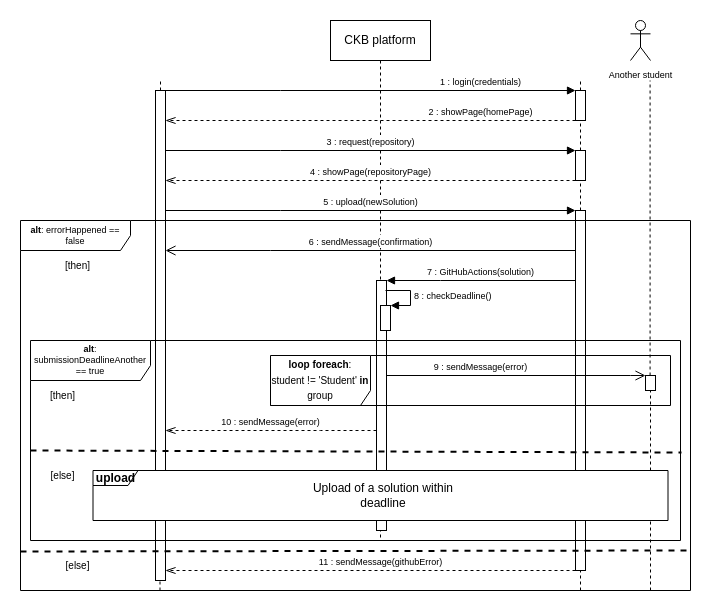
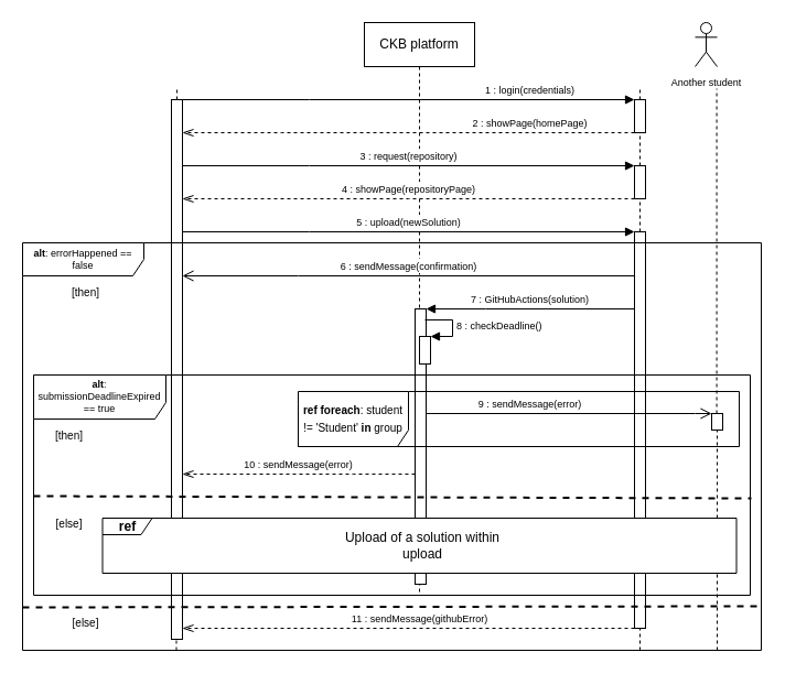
  <mxCell id="0" />
  <mxCell id="1" parent="0" />
  <mxCell id="2" value="CKB platform" style="shape=umlLifeline;perimeter=lifelinePerimeter;whiteSpace=wrap;html=1;container=0;dropTarget=0;collapsible=0;recursiveResize=0;outlineConnect=0;portConstraint=eastwest;newEdgeStyle={&quot;edgeStyle&quot;:&quot;elbowEdgeStyle&quot;,&quot;elbow&quot;:&quot;vertical&quot;,&quot;curved&quot;:0,&quot;rounded&quot;:0};" vertex="1" parent="1"><mxGeometry x="330" y="20" width="100" height="520" as="geometry" /></mxCell>
  <mxCell id="3" value="" style="html=1;points=[];perimeter=orthogonalPerimeter;outlineConnect=0;targetShapes=umlLifeline;portConstraint=eastwest;newEdgeStyle={&quot;edgeStyle&quot;:&quot;elbowEdgeStyle&quot;,&quot;elbow&quot;:&quot;vertical&quot;,&quot;curved&quot;:0,&quot;rounded&quot;:0};" vertex="1" parent="2"><mxGeometry x="46" y="260" width="10" height="250" as="geometry" /></mxCell>
  <mxCell id="4" value="" style="endArrow=none;dashed=1;html=1;rounded=0;" edge="1" parent="1" source="5"><mxGeometry width="50" height="50" relative="1" as="geometry"><mxPoint x="160" y="330" as="sourcePoint" /><mxPoint x="160" y="80" as="targetPoint" /></mxGeometry></mxCell>
  <mxCell id="5" value="" style="html=1;points=[];perimeter=orthogonalPerimeter;outlineConnect=0;targetShapes=umlLifeline;portConstraint=eastwest;newEdgeStyle={&quot;edgeStyle&quot;:&quot;elbowEdgeStyle&quot;,&quot;elbow&quot;:&quot;vertical&quot;,&quot;curved&quot;:0,&quot;rounded&quot;:0};" vertex="1" parent="1"><mxGeometry x="155" y="90" width="10" height="490" as="geometry" /></mxCell>
  <mxCell id="6" value="&lt;font style=&quot;font-size: 9px;&quot;&gt;1 : login(credentials)&lt;/font&gt;" style="html=1;verticalAlign=bottom;endArrow=block;edgeStyle=elbowEdgeStyle;elbow=horizontal;curved=0;rounded=0;" edge="1" parent="1" source="5" target="14"><mxGeometry x="0.537" relative="1" as="geometry"><mxPoint x="200" y="90" as="sourcePoint" /><Array as="points"><mxPoint x="280" y="90" /></Array><mxPoint x="570" y="90" as="targetPoint" /><mxPoint as="offset" /></mxGeometry></mxCell>
  <mxCell id="7" value="&lt;font style=&quot;font-size: 9px;&quot;&gt;2 : showPage(homePage)&lt;/font&gt;" style="html=1;verticalAlign=bottom;endArrow=openThin;dashed=1;endSize=8;edgeStyle=elbowEdgeStyle;elbow=vertical;curved=0;rounded=0;endFill=0;" edge="1" parent="1" source="14" target="5"><mxGeometry x="-0.537" relative="1" as="geometry"><mxPoint x="200" y="120" as="targetPoint" /><Array as="points"><mxPoint x="255" y="120" /></Array><mxPoint x="375" y="120" as="sourcePoint" /><mxPoint as="offset" /></mxGeometry></mxCell>
  <mxCell id="8" value="&lt;font style=&quot;font-size: 9px;&quot;&gt;3&amp;nbsp;: request(repository)&lt;/font&gt;" style="html=1;verticalAlign=bottom;endArrow=block;edgeStyle=elbowEdgeStyle;elbow=vertical;curved=0;rounded=0;" edge="1" parent="1" source="5" target="16"><mxGeometry relative="1" as="geometry"><mxPoint x="170" y="170" as="sourcePoint" /><Array as="points"><mxPoint x="280" y="150" /></Array><mxPoint x="340" y="180" as="targetPoint" /></mxGeometry></mxCell>
  <mxCell id="9" value="&lt;font style=&quot;font-size: 9px;&quot;&gt;4 : showPage(repositoryPage)&lt;/font&gt;" style="html=1;verticalAlign=bottom;endArrow=openThin;dashed=1;endSize=8;edgeStyle=elbowEdgeStyle;elbow=vertical;curved=0;rounded=0;endFill=0;" edge="1" parent="1" source="16" target="5"><mxGeometry relative="1" as="geometry"><mxPoint x="165" y="210" as="targetPoint" /><Array as="points"><mxPoint x="370" y="180" /></Array><mxPoint x="375" y="210" as="sourcePoint" /></mxGeometry></mxCell>
  <mxCell id="10" value="&lt;font style=&quot;font-size: 9px;&quot;&gt;5 : upload(newSolution)&lt;/font&gt;" style="html=1;verticalAlign=bottom;endArrow=block;edgeStyle=elbowEdgeStyle;elbow=horizontal;curved=0;rounded=0;" edge="1" parent="1" target="18"><mxGeometry relative="1" as="geometry"><mxPoint x="165" y="210" as="sourcePoint" /><Array as="points"><mxPoint x="280" y="210" /></Array><mxPoint x="375" y="210" as="targetPoint" /><mxPoint as="offset" /></mxGeometry></mxCell>
  <mxCell id="11" value="&lt;font style=&quot;font-size: 9px;&quot;&gt;6 : sendMessage(confirmation)&lt;/font&gt;" style="html=1;verticalAlign=bottom;endArrow=open;endSize=8;edgeStyle=elbowEdgeStyle;elbow=vertical;curved=0;rounded=0;endFill=0;" edge="1" parent="1" source="18" target="5"><mxGeometry relative="1" as="geometry"><mxPoint x="170" y="240" as="targetPoint" /><Array as="points"><mxPoint x="270" y="250" /></Array><mxPoint x="380" y="240" as="sourcePoint" /></mxGeometry></mxCell>
  <mxCell id="12" value="" style="endArrow=none;dashed=1;html=1;rounded=0;" edge="1" parent="1" source="14"><mxGeometry width="50" height="50" relative="1" as="geometry"><mxPoint x="580" y="650" as="sourcePoint" /><mxPoint x="580" y="80" as="targetPoint" /></mxGeometry></mxCell>
  <mxCell id="13" value="" style="endArrow=none;dashed=1;html=1;rounded=0;" edge="1" parent="1" source="16" target="14"><mxGeometry width="50" height="50" relative="1" as="geometry"><mxPoint x="580" y="650" as="sourcePoint" /><mxPoint x="580" y="80" as="targetPoint" /></mxGeometry></mxCell>
  <mxCell id="14" value="" style="html=1;points=[];perimeter=orthogonalPerimeter;outlineConnect=0;targetShapes=umlLifeline;portConstraint=eastwest;newEdgeStyle={&quot;edgeStyle&quot;:&quot;elbowEdgeStyle&quot;,&quot;elbow&quot;:&quot;vertical&quot;,&quot;curved&quot;:0,&quot;rounded&quot;:0};" vertex="1" parent="1"><mxGeometry x="575" y="90" width="10" height="30" as="geometry" /></mxCell>
  <mxCell id="15" value="" style="endArrow=none;dashed=1;html=1;rounded=0;" edge="1" parent="1" source="18" target="16"><mxGeometry width="50" height="50" relative="1" as="geometry"><mxPoint x="580" y="650" as="sourcePoint" /><mxPoint x="580" y="120" as="targetPoint" /></mxGeometry></mxCell>
  <mxCell id="16" value="" style="html=1;points=[];perimeter=orthogonalPerimeter;outlineConnect=0;targetShapes=umlLifeline;portConstraint=eastwest;newEdgeStyle={&quot;edgeStyle&quot;:&quot;elbowEdgeStyle&quot;,&quot;elbow&quot;:&quot;vertical&quot;,&quot;curved&quot;:0,&quot;rounded&quot;:0};" vertex="1" parent="1"><mxGeometry x="575" y="150" width="10" height="30" as="geometry" /></mxCell>
  <mxCell id="17" value="" style="endArrow=none;dashed=1;html=1;rounded=0;" edge="1" parent="1" target="18"><mxGeometry width="50" height="50" relative="1" as="geometry"><mxPoint x="580" y="590" as="sourcePoint" /><mxPoint x="580" y="180" as="targetPoint" /></mxGeometry></mxCell>
  <mxCell id="18" value="" style="html=1;points=[];perimeter=orthogonalPerimeter;outlineConnect=0;targetShapes=umlLifeline;portConstraint=eastwest;newEdgeStyle={&quot;edgeStyle&quot;:&quot;elbowEdgeStyle&quot;,&quot;elbow&quot;:&quot;vertical&quot;,&quot;curved&quot;:0,&quot;rounded&quot;:0};" vertex="1" parent="1"><mxGeometry x="575" y="210" width="10" height="360" as="geometry" /></mxCell>
  <mxCell id="19" value="&lt;font style=&quot;font-size: 9px;&quot;&gt;7 : GitHubActions(solution)&lt;/font&gt;" style="html=1;verticalAlign=bottom;endArrow=block;endSize=6;edgeStyle=elbowEdgeStyle;elbow=vertical;curved=0;rounded=0;endFill=1;" edge="1" parent="1" source="18" target="3"><mxGeometry relative="1" as="geometry"><mxPoint x="165" y="270" as="targetPoint" /><Array as="points"><mxPoint x="440" y="280" /></Array><mxPoint x="575" y="270" as="sourcePoint" /></mxGeometry></mxCell>
  <mxCell id="20" value="&lt;p style=&quot;line-height: 120%; font-size: 9px;&quot;&gt;&lt;font style=&quot;font-size: 9px;&quot;&gt;&lt;b&gt;alt&lt;/b&gt;: errorHappened == false&lt;/font&gt;&lt;/p&gt;" style="shape=umlFrame;whiteSpace=wrap;html=1;pointerEvents=0;width=110;height=30;verticalAlign=middle;horizontal=1;labelPosition=center;verticalLabelPosition=middle;align=center;" vertex="1" parent="1"><mxGeometry x="20" y="220" width="670" height="370" as="geometry" /></mxCell>
  <mxCell id="21" value="" style="html=1;points=[[0,0,0,0,5],[0,1,0,0,-5],[1,0,0,0,5],[1,1,0,0,-5]];perimeter=orthogonalPerimeter;outlineConnect=0;targetShapes=umlLifeline;portConstraint=eastwest;newEdgeStyle={&quot;curved&quot;:0,&quot;rounded&quot;:0};" vertex="1" parent="1"><mxGeometry x="380" y="305" width="10" height="25" as="geometry" /></mxCell>
  <mxCell id="22" value="&lt;font style=&quot;font-size: 9px;&quot;&gt;8 : checkDeadline()&lt;/font&gt;" style="html=1;align=left;spacingLeft=2;endArrow=block;rounded=0;edgeStyle=orthogonalEdgeStyle;curved=0;rounded=0;" edge="1" parent="1" target="21"><mxGeometry relative="1" as="geometry"><mxPoint x="385" y="290" as="sourcePoint" /><Array as="points"><mxPoint x="410" y="290" /><mxPoint x="410" y="305" /></Array></mxGeometry></mxCell>
- <mxCell id="23" value="&lt;p style=&quot;line-height: 120%; font-size: 9px;&quot;&gt;&lt;font style=&quot;font-size: 9px;&quot;&gt;&lt;b&gt;alt&lt;/b&gt;: submissionDeadline&lt;/font&gt;&lt;span style=&quot;background-color: initial;&quot;&gt;Another == true&lt;/span&gt;&lt;/p&gt;" style="shape=umlFrame;whiteSpace=wrap;html=1;pointerEvents=0;width=120;height=40;verticalAlign=middle;horizontal=1;labelPosition=center;verticalLabelPosition=middle;align=center;" vertex="1" parent="1"><mxGeometry x="30" y="340" width="650" height="200" as="geometry" /></mxCell>
+ <mxCell id="23" value="&lt;p style=&quot;line-height: 120%; font-size: 9px;&quot;&gt;&lt;font style=&quot;font-size: 9px;&quot;&gt;&lt;b&gt;alt&lt;/b&gt;: submissionDeadline&lt;/font&gt;&lt;span style=&quot;background-color: initial;&quot;&gt;Expired == true&lt;/span&gt;&lt;/p&gt;" style="shape=umlFrame;whiteSpace=wrap;html=1;pointerEvents=0;width=120;height=40;verticalAlign=middle;horizontal=1;labelPosition=center;verticalLabelPosition=middle;align=center;" vertex="1" parent="1"><mxGeometry x="30" y="340" width="650" height="200" as="geometry" /></mxCell>
  <mxCell id="24" value="&lt;font style=&quot;font-size: 9px;&quot;&gt;9 : sendMessage(error)&lt;/font&gt;" style="html=1;verticalAlign=bottom;endArrow=open;endSize=8;edgeStyle=elbowEdgeStyle;elbow=vertical;curved=0;rounded=0;endFill=0;" edge="1" parent="1" target="29"><mxGeometry x="-0.274" relative="1" as="geometry"><mxPoint x="545" y="375" as="targetPoint" /><Array as="points"><mxPoint x="630" y="375" /></Array><mxPoint x="386" y="375" as="sourcePoint" /><mxPoint as="offset" /></mxGeometry></mxCell>
- <mxCell id="25" value="&lt;p style=&quot;line-height: 120%;&quot;&gt;&lt;font style=&quot;font-size: 10px;&quot;&gt;&lt;b&gt;loop foreach&lt;/b&gt;: student != 'Student'&amp;nbsp;&lt;b&gt;in &lt;/b&gt;group&lt;/font&gt;&lt;/p&gt;" style="shape=umlFrame;whiteSpace=wrap;html=1;pointerEvents=0;width=100;height=50;verticalAlign=middle;horizontal=1;labelPosition=center;verticalLabelPosition=middle;align=center;" vertex="1" parent="1"><mxGeometry x="270" y="355" width="400" height="50" as="geometry" /></mxCell>
+ <mxCell id="25" value="&lt;p style=&quot;line-height: 120%;&quot;&gt;&lt;font style=&quot;font-size: 10px;&quot;&gt;&lt;b&gt;ref foreach&lt;/b&gt;: student != 'Student'&amp;nbsp;&lt;b&gt;in &lt;/b&gt;group&lt;/font&gt;&lt;/p&gt;" style="shape=umlFrame;whiteSpace=wrap;html=1;pointerEvents=0;width=100;height=50;verticalAlign=middle;horizontal=1;labelPosition=center;verticalLabelPosition=middle;align=center;" vertex="1" parent="1"><mxGeometry x="270" y="355" width="400" height="50" as="geometry" /></mxCell>
  <mxCell id="26" value="&lt;font style=&quot;font-size: 9px;&quot;&gt;Another student&lt;/font&gt;" style="shape=umlActor;verticalLabelPosition=bottom;verticalAlign=top;html=1;outlineConnect=0;" vertex="1" parent="1"><mxGeometry x="630" y="20" width="20" height="40" as="geometry" /></mxCell>
  <mxCell id="27" value="" style="endArrow=none;dashed=1;html=1;rounded=0;" edge="1" parent="1" source="29"><mxGeometry width="50" height="50" relative="1" as="geometry"><mxPoint x="649.58" y="440" as="sourcePoint" /><mxPoint x="649.58" y="80" as="targetPoint" /></mxGeometry></mxCell>
  <mxCell id="28" value="" style="endArrow=none;dashed=1;html=1;rounded=0;" edge="1" parent="1" target="29"><mxGeometry width="50" height="50" relative="1" as="geometry"><mxPoint x="650" y="590" as="sourcePoint" /><mxPoint x="649.58" y="80" as="targetPoint" /></mxGeometry></mxCell>
  <mxCell id="29" value="" style="html=1;points=[];perimeter=orthogonalPerimeter;outlineConnect=0;targetShapes=umlLifeline;portConstraint=eastwest;newEdgeStyle={&quot;edgeStyle&quot;:&quot;elbowEdgeStyle&quot;,&quot;elbow&quot;:&quot;vertical&quot;,&quot;curved&quot;:0,&quot;rounded&quot;:0};" vertex="1" parent="1"><mxGeometry x="645" y="375" width="10" height="15" as="geometry" /></mxCell>
  <mxCell id="30" value="&lt;font style=&quot;font-size: 9px;&quot;&gt;10 : sendMessage(error)&lt;/font&gt;" style="html=1;verticalAlign=bottom;endArrow=openThin;endSize=8;edgeStyle=elbowEdgeStyle;elbow=vertical;curved=0;rounded=0;endFill=0;dashed=1;" edge="1" parent="1" source="3" target="5"><mxGeometry relative="1" as="geometry"><mxPoint x="165" y="529" as="targetPoint" /><Array as="points"><mxPoint x="320" y="430" /></Array><mxPoint x="376" y="529" as="sourcePoint" /></mxGeometry></mxCell>
  <mxCell id="31" value="[then]" style="text;html=1;strokeColor=none;fillColor=none;align=center;verticalAlign=middle;whiteSpace=wrap;rounded=0;fontSize=10;" vertex="1" parent="1"><mxGeometry x="60" y="260" width="35" height="10" as="geometry" /></mxCell>
  <mxCell id="32" value="[then]" style="text;html=1;strokeColor=none;fillColor=none;align=center;verticalAlign=middle;whiteSpace=wrap;rounded=0;fontSize=10;" vertex="1" parent="1"><mxGeometry x="45" y="390" width="35" height="10" as="geometry" /></mxCell>
  <mxCell id="33" value="[else]" style="text;html=1;strokeColor=none;fillColor=none;align=center;verticalAlign=middle;whiteSpace=wrap;rounded=0;fontSize=10;" vertex="1" parent="1"><mxGeometry x="45" y="470" width="35" height="10" as="geometry" /></mxCell>
  <mxCell id="34" value="[else]" style="text;html=1;strokeColor=none;fillColor=none;align=center;verticalAlign=middle;whiteSpace=wrap;rounded=0;fontSize=10;" vertex="1" parent="1"><mxGeometry x="60" y="560" width="35" height="10" as="geometry" /></mxCell>
  <mxCell id="35" value="&lt;font style=&quot;font-size: 9px;&quot;&gt;11 : sendMessage(githubError)&lt;/font&gt;" style="html=1;verticalAlign=bottom;endArrow=openThin;dashed=1;endSize=8;edgeStyle=elbowEdgeStyle;elbow=vertical;curved=0;rounded=0;endFill=0;" edge="1" parent="1" source="18" target="5"><mxGeometry x="-0.049" relative="1" as="geometry"><mxPoint x="175" y="740" as="targetPoint" /><Array as="points"><mxPoint x="380" y="570" /></Array><mxPoint x="585" y="740" as="sourcePoint" /><mxPoint as="offset" /></mxGeometry></mxCell>
  <mxCell id="36" value="" style="endArrow=none;dashed=1;html=1;rounded=0;" edge="1" parent="1"><mxGeometry width="50" height="50" relative="1" as="geometry"><mxPoint x="159.5" y="590" as="sourcePoint" /><mxPoint x="159.5" y="580" as="targetPoint" /></mxGeometry></mxCell>
  <mxCell id="37" value="" style="endArrow=none;dashed=1;html=1;rounded=0;strokeWidth=2;exitX=0;exitY=0.636;exitDx=0;exitDy=0;exitPerimeter=0;entryX=1.002;entryY=0.642;entryDx=0;entryDy=0;entryPerimeter=0;" edge="1" parent="1"><mxGeometry width="50" height="50" relative="1" as="geometry"><mxPoint x="30" y="450" as="sourcePoint" /><mxPoint x="681" y="452" as="targetPoint" /></mxGeometry></mxCell>
- <mxCell id="38" value="&lt;b&gt;upload&lt;/b&gt;" style="shape=umlFrame;whiteSpace=wrap;html=1;pointerEvents=0;width=45;height=15;swimlaneFillColor=default;" vertex="1" parent="1"><mxGeometry x="92.5" y="470" width="575" height="50" as="geometry" /></mxCell>
- <mxCell id="39" value="Upload of a solution within deadline" style="text;html=1;strokeColor=none;fillColor=none;align=center;verticalAlign=middle;whiteSpace=wrap;rounded=0;" vertex="1" parent="1"><mxGeometry x="292.5" y="480" width="180" height="30" as="geometry" /></mxCell>
+ <mxCell id="38" value="&lt;b&gt;ref&lt;/b&gt;" style="shape=umlFrame;whiteSpace=wrap;html=1;pointerEvents=0;width=45;height=15;swimlaneFillColor=default;" vertex="1" parent="1"><mxGeometry x="92.5" y="470" width="575" height="50" as="geometry" /></mxCell>
+ <mxCell id="39" value="Upload of a solution within upload" style="text;html=1;strokeColor=none;fillColor=none;align=center;verticalAlign=middle;whiteSpace=wrap;rounded=0;" vertex="1" parent="1"><mxGeometry x="292.5" y="480" width="180" height="30" as="geometry" /></mxCell>
  <mxCell id="40" value="" style="endArrow=none;dashed=1;html=1;rounded=0;strokeWidth=2;exitX=0.003;exitY=0.653;exitDx=0;exitDy=0;exitPerimeter=0;" edge="1" parent="1"><mxGeometry width="50" height="50" relative="1" as="geometry"><mxPoint x="20" y="551" as="sourcePoint" /><mxPoint x="690" y="550" as="targetPoint" /></mxGeometry></mxCell>
